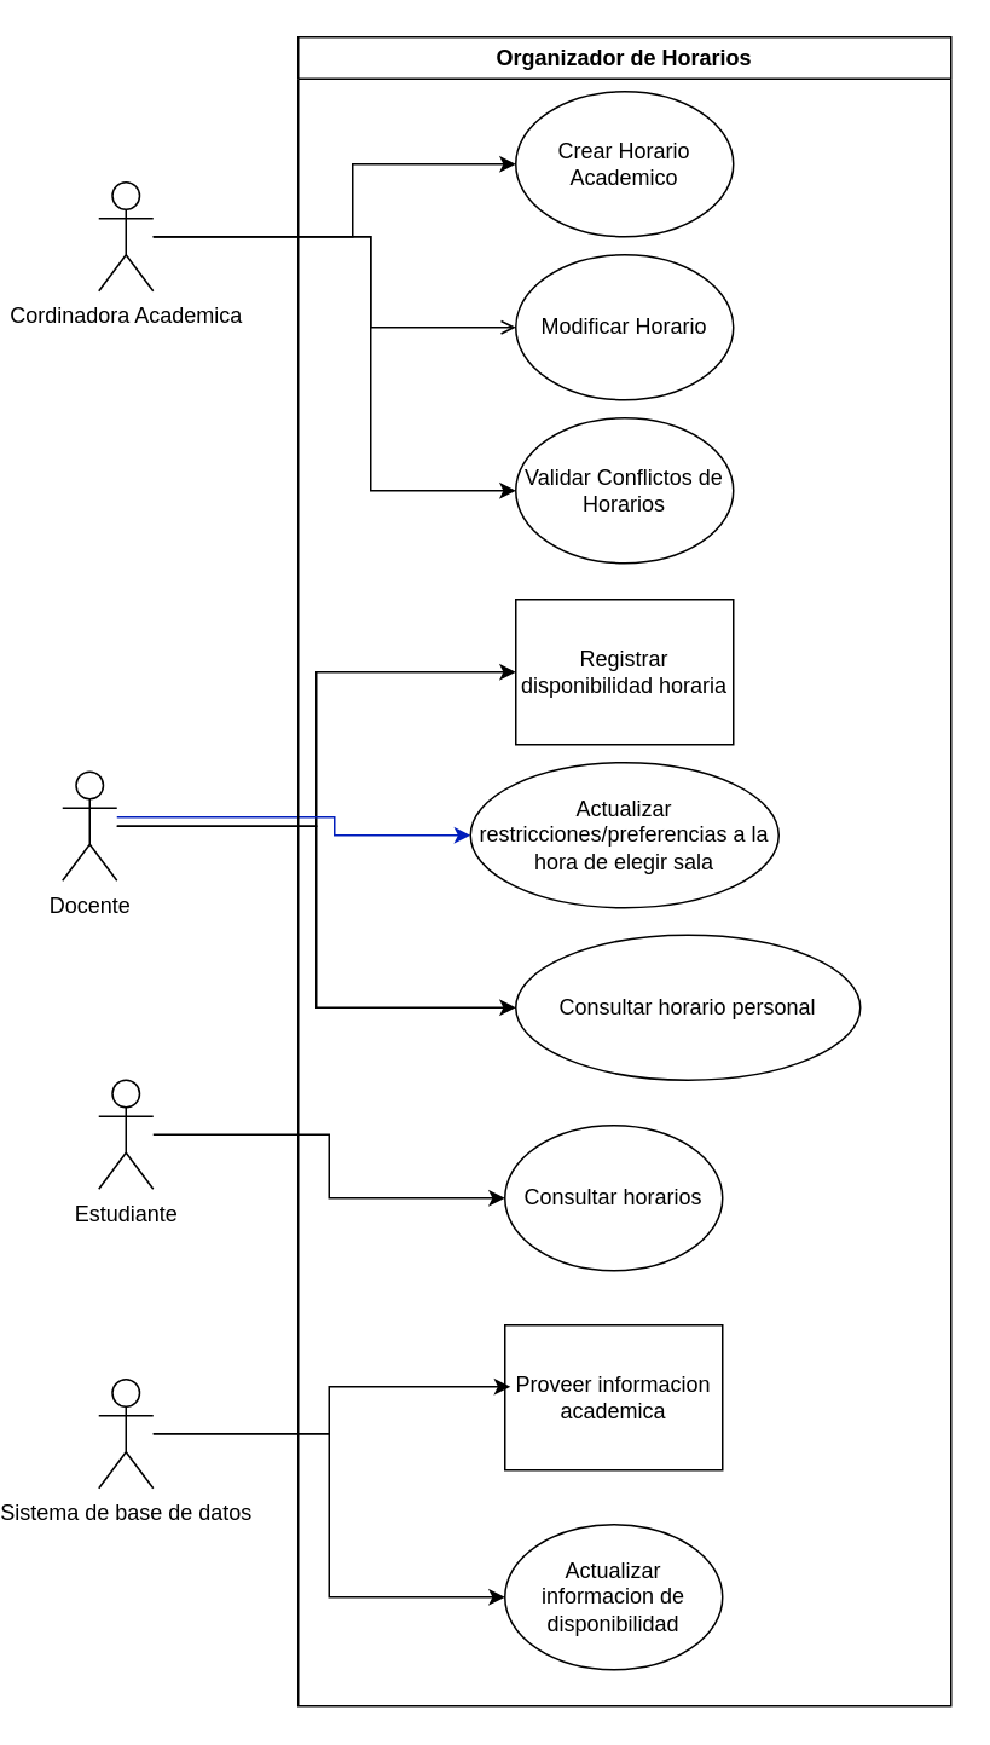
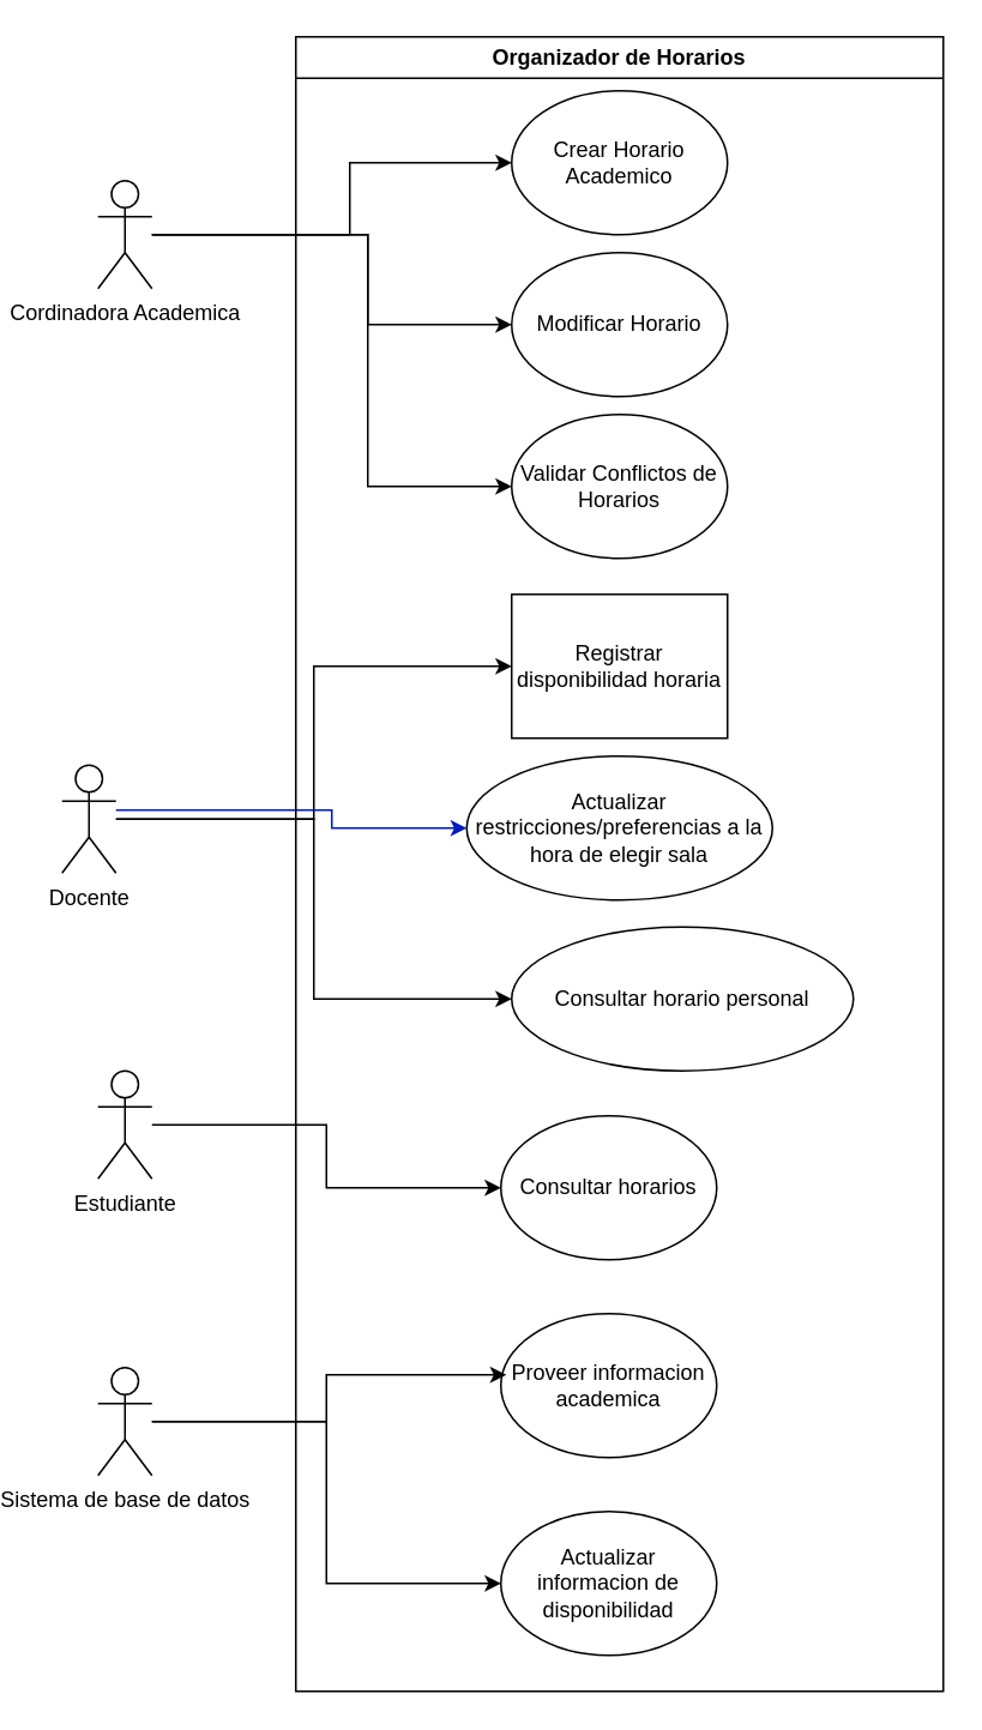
  <mxCell id="0" />
  <mxCell id="1" parent="0" />
  <mxCell id="2" style="edgeStyle=orthogonalEdgeStyle;rounded=0;orthogonalLoop=1;jettySize=auto;html=1;entryX=0;entryY=0.5;entryDx=0;entryDy=0;" edge="1" parent="1" source="5" target="13"><mxGeometry relative="1" as="geometry"><Array as="points"><mxPoint x="180" y="130" /><mxPoint x="180" y="90" /></Array></mxGeometry></mxCell>
- <mxCell id="3" style="edgeStyle=orthogonalEdgeStyle;rounded=0;orthogonalLoop=1;jettySize=auto;html=1;entryX=0;entryY=0.5;entryDx=0;entryDy=0;endArrow=open;" edge="1" parent="1" source="5" target="14"><mxGeometry relative="1" as="geometry"><Array as="points"><mxPoint x="190" y="130" /><mxPoint x="190" y="180" /></Array></mxGeometry></mxCell>
+ <mxCell id="3" style="edgeStyle=orthogonalEdgeStyle;rounded=0;orthogonalLoop=1;jettySize=auto;html=1;entryX=0;entryY=0.5;entryDx=0;entryDy=0;" edge="1" parent="1" source="5" target="14"><mxGeometry relative="1" as="geometry"><Array as="points"><mxPoint x="190" y="130" /><mxPoint x="190" y="180" /></Array></mxGeometry></mxCell>
  <mxCell id="4" style="edgeStyle=orthogonalEdgeStyle;rounded=0;orthogonalLoop=1;jettySize=auto;html=1;entryX=0;entryY=0.5;entryDx=0;entryDy=0;" edge="1" parent="1" source="5" target="15"><mxGeometry relative="1" as="geometry"><Array as="points"><mxPoint x="190" y="130" /><mxPoint x="190" y="270" /></Array></mxGeometry></mxCell>
  <mxCell id="5" value="Cordinadora Academica" style="shape=umlActor;verticalLabelPosition=bottom;verticalAlign=top;html=1;outlineConnect=0;" vertex="1" parent="1"><mxGeometry x="40" y="100" width="30" height="60" as="geometry" /></mxCell>
  <mxCell id="6" style="edgeStyle=orthogonalEdgeStyle;rounded=0;orthogonalLoop=1;jettySize=auto;html=1;entryX=0;entryY=0.5;entryDx=0;entryDy=0;" edge="1" parent="1" source="9" target="16"><mxGeometry relative="1" as="geometry" /></mxCell>
  <mxCell id="7" style="edgeStyle=orthogonalEdgeStyle;rounded=0;orthogonalLoop=1;jettySize=auto;html=1;entryX=0;entryY=0.5;entryDx=0;entryDy=0;fillColor=#0050ef;strokeColor=#001DBC;" edge="1" parent="1" source="9" target="17"><mxGeometry relative="1" as="geometry"><Array as="points"><mxPoint x="170" y="450" /><mxPoint x="170" y="460" /></Array></mxGeometry></mxCell>
  <mxCell id="8" style="edgeStyle=orthogonalEdgeStyle;rounded=0;orthogonalLoop=1;jettySize=auto;html=1;entryX=0;entryY=0.5;entryDx=0;entryDy=0;" edge="1" parent="1" source="9" target="18"><mxGeometry relative="1" as="geometry" /></mxCell>
  <mxCell id="9" value="Docente&lt;div&gt;&lt;br&gt;&lt;/div&gt;" style="shape=umlActor;verticalLabelPosition=bottom;verticalAlign=top;html=1;outlineConnect=0;" vertex="1" parent="1"><mxGeometry x="20" y="425" width="30" height="60" as="geometry" /></mxCell>
  <mxCell id="10" style="edgeStyle=orthogonalEdgeStyle;rounded=0;orthogonalLoop=1;jettySize=auto;html=1;entryX=0;entryY=0.5;entryDx=0;entryDy=0;" edge="1" parent="1" source="11" target="19"><mxGeometry relative="1" as="geometry" /></mxCell>
  <mxCell id="11" value="Estudiante" style="shape=umlActor;verticalLabelPosition=bottom;verticalAlign=top;html=1;outlineConnect=0;" vertex="1" parent="1"><mxGeometry x="40" y="595" width="30" height="60" as="geometry" /></mxCell>
  <mxCell id="12" value="Organizador de Horarios" style="swimlane;whiteSpace=wrap;html=1;" vertex="1" parent="1"><mxGeometry x="150" y="20" width="360" height="920" as="geometry" /></mxCell>
  <mxCell id="13" value="Crear Horario Academico" style="ellipse;whiteSpace=wrap;html=1;" vertex="1" parent="12"><mxGeometry x="120" y="30" width="120" height="80" as="geometry" /></mxCell>
  <mxCell id="14" value="Modificar Horario" style="ellipse;whiteSpace=wrap;html=1;" vertex="1" parent="12"><mxGeometry x="120" y="120" width="120" height="80" as="geometry" /></mxCell>
  <mxCell id="15" value="Validar Conflictos de Horarios" style="ellipse;whiteSpace=wrap;html=1;" vertex="1" parent="12"><mxGeometry x="120" y="210" width="120" height="80" as="geometry" /></mxCell>
  <mxCell id="16" value="Registrar disponibilidad horaria" style="whiteSpace=wrap;html=1;rounded=0;" vertex="1" parent="12"><mxGeometry x="120" y="310" width="120" height="80" as="geometry" /></mxCell>
  <mxCell id="17" value="Actualizar restricciones/preferencias a la hora de elegir sala" style="ellipse;whiteSpace=wrap;html=1;" vertex="1" parent="12"><mxGeometry x="95" y="400" width="170" height="80" as="geometry" /></mxCell>
  <mxCell id="18" value="Consultar horario personal" style="ellipse;whiteSpace=wrap;html=1;" vertex="1" parent="12"><mxGeometry x="120" y="495" width="190" height="80" as="geometry" /></mxCell>
  <mxCell id="19" value="Consultar horarios" style="ellipse;whiteSpace=wrap;html=1;" vertex="1" parent="12"><mxGeometry x="114" y="600" width="120" height="80" as="geometry" /></mxCell>
- <mxCell id="20" value="Proveer informacion academica" style="whiteSpace=wrap;html=1;rounded=0;" vertex="1" parent="12"><mxGeometry x="114" y="710" width="120" height="80" as="geometry" /></mxCell>
+ <mxCell id="20" value="Proveer informacion academica" style="ellipse;whiteSpace=wrap;html=1;" vertex="1" parent="12"><mxGeometry x="114" y="710" width="120" height="80" as="geometry" /></mxCell>
  <mxCell id="21" value="Actualizar informacion de disponibilidad" style="ellipse;whiteSpace=wrap;html=1;" vertex="1" parent="12"><mxGeometry x="114" y="820" width="120" height="80" as="geometry" /></mxCell>
  <mxCell id="22" style="edgeStyle=orthogonalEdgeStyle;rounded=0;orthogonalLoop=1;jettySize=auto;html=1;entryX=0;entryY=0.5;entryDx=0;entryDy=0;" edge="1" parent="1" source="23" target="21"><mxGeometry relative="1" as="geometry" /></mxCell>
  <mxCell id="23" value="Sistema de base de datos" style="shape=umlActor;verticalLabelPosition=bottom;verticalAlign=top;html=1;outlineConnect=0;" vertex="1" parent="1"><mxGeometry x="40" y="760" width="30" height="60" as="geometry" /></mxCell>
  <mxCell id="24" style="edgeStyle=orthogonalEdgeStyle;rounded=0;orthogonalLoop=1;jettySize=auto;html=1;entryX=0.025;entryY=0.425;entryDx=0;entryDy=0;entryPerimeter=0;" edge="1" parent="1" source="23" target="20"><mxGeometry relative="1" as="geometry" /></mxCell>
